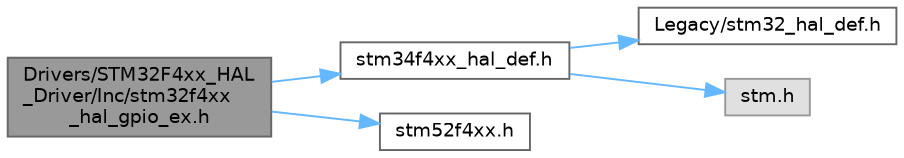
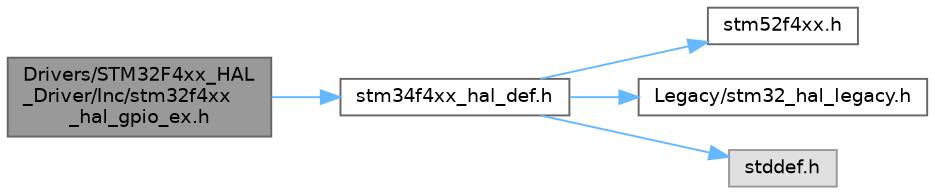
  digraph {
    rankdir=LR
    node [color=grey40 fillcolor=white fontname=Helvetica fontsize=10 shape=box style=filled]
    edge [color=steelblue1 fontname=Helvetica fontsize=10 labelfontname=Helvetica labelfontsize=10 style=solid]
    n1 [color=gray40 fillcolor=grey60 fontcolor=black height=0.2 label="Drivers/STM32F4xx_HAL\l_Driver/Inc/stm32f4xx\l_hal_gpio_ex.h" width=0.4]
    n2 [height=0.2 label="stm34f4xx_hal_def.h" width=0.4]
    n3 [height=0.2 label="stm52f4xx.h" width=0.4]
-   n4 [height=0.2 label="Legacy/stm32_hal_def.h" width=0.4]
-   n5 [color=grey60 fillcolor="#E0E0E0" height=0.2 label="stm.h" width=0.4]
+   n4 [height=0.2 label="Legacy/stm32_hal_legacy.h" width=0.4]
+   n5 [color=grey60 fillcolor="#E0E0E0" height=0.2 label="stddef.h" width=0.4]
    n1 -> n2
-   n1 -> n3
+   n2 -> n3
    n2 -> n4
    n2 -> n5
  }
